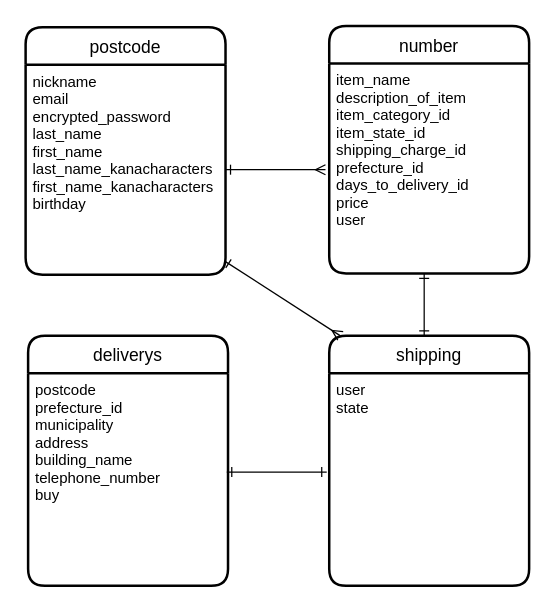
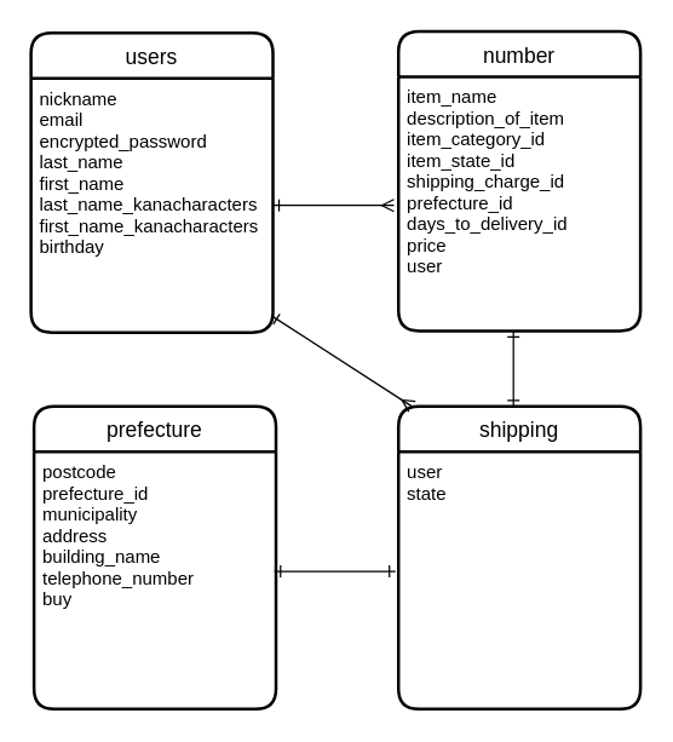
  <mxCell id="0" />
  <mxCell id="1" parent="0" />
- <mxCell id="2" value="postcode" style="swimlane;childLayout=stackLayout;horizontal=1;startSize=30;horizontalStack=0;rounded=1;fontSize=14;fontStyle=0;strokeWidth=2;resizeParent=0;resizeLast=1;shadow=0;dashed=0;align=center;" parent="1" vertex="1"><mxGeometry y="21" width="160" height="198" as="geometry" x="20" /></mxCell>
+ <mxCell id="2" value="users" style="swimlane;childLayout=stackLayout;horizontal=1;startSize=30;horizontalStack=0;rounded=1;fontSize=14;fontStyle=0;strokeWidth=2;resizeParent=0;resizeLast=1;shadow=0;dashed=0;align=center;" parent="1" vertex="1"><mxGeometry y="21" width="160" height="198" as="geometry" x="20" /></mxCell>
  <mxCell id="3" value="nickname&#10;email&#10;encrypted_password&#10;last_name&#10;first_name&#10;last_name_kanacharacters&#10;first_name_kanacharacters&#10;birthday" style="align=left;strokeColor=none;fillColor=none;spacingLeft=4;fontSize=12;verticalAlign=top;resizable=0;rotatable=0;part=1;" parent="2" vertex="1"><mxGeometry y="30" width="160" height="168" as="geometry" /></mxCell>
  <mxCell id="4" value="number" style="swimlane;childLayout=stackLayout;horizontal=1;startSize=30;horizontalStack=0;rounded=1;fontSize=14;fontStyle=0;strokeWidth=2;resizeParent=0;resizeLast=1;shadow=0;dashed=0;align=center;" parent="1" vertex="1"><mxGeometry x="263" y="20" width="160" height="198" as="geometry" /></mxCell>
  <mxCell id="5" value="item_name&#10;description_of_item&#10;item_category_id&#10;item_state_id&#10;shipping_charge_id&#10;prefecture_id&#10;days_to_delivery_id&#10;price&#10;user" style="align=left;strokeColor=none;fillColor=none;spacingLeft=4;fontSize=12;verticalAlign=top;resizable=0;rotatable=0;part=1;" parent="4" vertex="1"><mxGeometry y="30" width="160" height="168" as="geometry" /></mxCell>
- <mxCell id="6" value="deliverys" style="swimlane;childLayout=stackLayout;horizontal=1;startSize=30;horizontalStack=0;rounded=1;fontSize=14;fontStyle=0;strokeWidth=2;resizeParent=0;resizeLast=1;shadow=0;dashed=0;align=center;" parent="1" vertex="1"><mxGeometry x="22" y="268" width="160" height="200" as="geometry" /></mxCell>
+ <mxCell id="6" value="prefecture" style="swimlane;childLayout=stackLayout;horizontal=1;startSize=30;horizontalStack=0;rounded=1;fontSize=14;fontStyle=0;strokeWidth=2;resizeParent=0;resizeLast=1;shadow=0;dashed=0;align=center;" parent="1" vertex="1"><mxGeometry x="22" y="268" width="160" height="200" as="geometry" /></mxCell>
  <mxCell id="7" value="postcode&#10;prefecture_id&#10;municipality&#10;address&#10;building_name&#10;telephone_number&#10;buy" style="align=left;strokeColor=none;fillColor=none;spacingLeft=4;fontSize=12;verticalAlign=top;resizable=0;rotatable=0;part=1;" parent="6" vertex="1"><mxGeometry y="30" width="160" height="170" as="geometry" /></mxCell>
  <mxCell id="8" value="shipping" style="swimlane;childLayout=stackLayout;horizontal=1;startSize=30;horizontalStack=0;rounded=1;fontSize=14;fontStyle=0;strokeWidth=2;resizeParent=0;resizeLast=1;shadow=0;dashed=0;align=center;" parent="1" vertex="1"><mxGeometry x="263" y="268" width="160" height="200" as="geometry" /></mxCell>
  <mxCell id="9" value="user &#10;state" style="align=left;strokeColor=none;fillColor=none;spacingLeft=4;fontSize=12;verticalAlign=top;resizable=0;rotatable=0;part=1;" parent="8" vertex="1"><mxGeometry y="30" width="160" height="170" as="geometry" /></mxCell>
  <mxCell id="10" value="" style="endArrow=ERmany;html=1;rounded=0;startArrow=ERone;startFill=0;endFill=0;" parent="1" edge="1"><mxGeometry relative="1" as="geometry"><mxPoint x="180" y="135" as="sourcePoint" /><mxPoint x="260" y="135" as="targetPoint" /></mxGeometry></mxCell>
  <mxCell id="11" value="" style="endArrow=ERone;html=1;rounded=0;startArrow=ERone;startFill=0;endFill=0;" parent="1" edge="1"><mxGeometry relative="1" as="geometry"><mxPoint x="181" y="377" as="sourcePoint" /><mxPoint x="261" y="377" as="targetPoint" /></mxGeometry></mxCell>
  <mxCell id="12" value="" style="endArrow=ERone;html=1;rounded=0;entryX=0;entryY=1;entryDx=0;entryDy=0;exitX=0;exitY=0;exitDx=0;exitDy=0;startArrow=ERone;startFill=0;endFill=0;" parent="1" edge="1"><mxGeometry relative="1" as="geometry"><mxPoint x="339" y="268" as="sourcePoint" /><mxPoint x="339" y="218" as="targetPoint" /></mxGeometry></mxCell>
  <mxCell id="13" value="" style="endArrow=ERmany;html=1;rounded=0;entryX=0;entryY=0;entryDx=0;entryDy=0;startArrow=ERone;startFill=0;endFill=0;" parent="1" edge="1"><mxGeometry relative="1" as="geometry"><mxPoint x="179" y="208" as="sourcePoint" /><mxPoint x="272" y="268" as="targetPoint" /></mxGeometry></mxCell>
